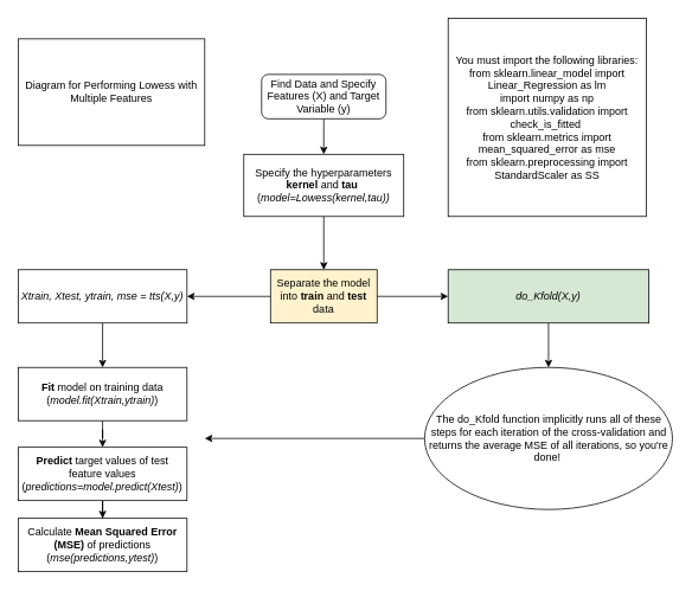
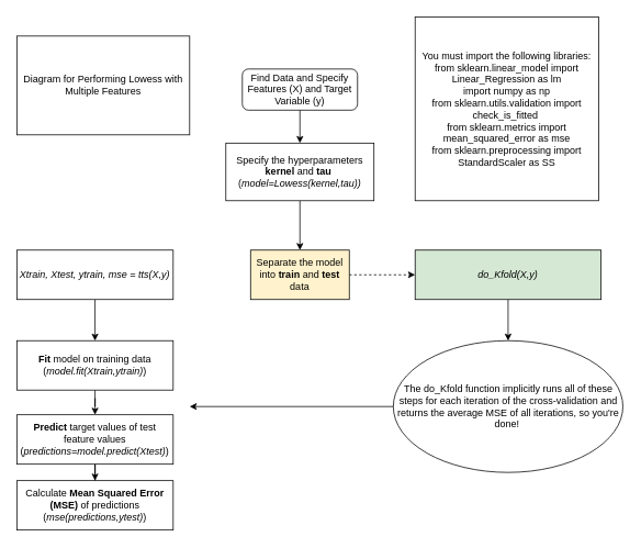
  <mxCell id="0" />
  <mxCell id="1" parent="0" />
  <mxCell id="2" value="" style="edgeStyle=orthogonalEdgeStyle;rounded=0;orthogonalLoop=1;jettySize=auto;html=1;" edge="1" parent="1" source="3" target="6"><mxGeometry relative="1" as="geometry" /></mxCell>
  <mxCell id="3" value="Find Data and Specify Features (X) and Target Variable (y)" style="rounded=1;whiteSpace=wrap;html=1;fontSize=12;glass=0;strokeWidth=1;shadow=0;" parent="1" vertex="1"><mxGeometry x="294" y="83" width="140" height="50" as="geometry" /></mxCell>
  <mxCell id="4" value="Diagram for Performing Lowess with Multiple Features" style="rounded=0;whiteSpace=wrap;html=1;" vertex="1" parent="1"><mxGeometry x="20" y="43" width="210" height="120" as="geometry" /></mxCell>
  <mxCell id="5" value="" style="edgeStyle=orthogonalEdgeStyle;rounded=0;orthogonalLoop=1;jettySize=auto;html=1;" edge="1" parent="1" source="6" target="8"><mxGeometry relative="1" as="geometry" /></mxCell>
  <mxCell id="6" value="Specify the hyperparameters &lt;b&gt;kernel &lt;/b&gt;and &lt;b&gt;tau&lt;/b&gt;&amp;nbsp;&lt;div&gt;(&lt;i&gt;model=Lowess(kernel,tau))&lt;/i&gt;&lt;/div&gt;" style="rounded=0;whiteSpace=wrap;html=1;" vertex="1" parent="1"><mxGeometry x="274" y="173" width="180" height="70" as="geometry" /></mxCell>
- <mxCell id="7" value="" style="edgeStyle=orthogonalEdgeStyle;rounded=0;orthogonalLoop=1;jettySize=auto;html=1;" edge="1" parent="1" source="8" target="12"><mxGeometry relative="1" as="geometry" /></mxCell>
+ <mxCell id="7" value="" style="edgeStyle=orthogonalEdgeStyle;rounded=0;orthogonalLoop=1;jettySize=auto;html=1;dashed=1;" edge="1" parent="1" source="8" target="12"><mxGeometry relative="1" as="geometry" /></mxCell>
  <mxCell id="8" value="Separate the model into &lt;b&gt;train&lt;/b&gt; and&lt;b&gt; test &lt;/b&gt;data" style="rounded=0;whiteSpace=wrap;html=1;fillColor=#fff2cc;" vertex="1" parent="1"><mxGeometry x="304" y="303" width="120" height="60" as="geometry" /></mxCell>
  <mxCell id="9" value="" style="edgeStyle=orthogonalEdgeStyle;rounded=0;orthogonalLoop=1;jettySize=auto;html=1;" edge="1" parent="1" source="10" target="17"><mxGeometry relative="1" as="geometry" /></mxCell>
  <mxCell id="10" value="&lt;b&gt;Fit &lt;/b&gt;model on training data (&lt;i&gt;model.fit(Xtrain,ytrain)&lt;/i&gt;)" style="rounded=0;whiteSpace=wrap;html=1;" vertex="1" parent="1"><mxGeometry x="20" y="413" width="190" height="60" as="geometry" /></mxCell>
  <mxCell id="11" value="" style="edgeStyle=orthogonalEdgeStyle;rounded=0;orthogonalLoop=1;jettySize=auto;html=1;" edge="1" parent="1" source="12" target="20"><mxGeometry relative="1" as="geometry" /></mxCell>
  <mxCell id="12" value="&lt;i&gt;do_Kfold(X,y)&lt;/i&gt;" style="rounded=0;whiteSpace=wrap;html=1;fillColor=#d5e8d4;" vertex="1" parent="1"><mxGeometry x="504" y="303" width="226" height="60" as="geometry" /></mxCell>
- <mxCell id="13" value="" style="edgeStyle=orthogonalEdgeStyle;rounded=0;orthogonalLoop=1;jettySize=auto;html=1;" edge="1" parent="1" source="8" target="15"><mxGeometry relative="1" as="geometry"><mxPoint x="304" y="333" as="sourcePoint" /><mxPoint x="160" y="333" as="targetPoint" /></mxGeometry></mxCell>
  <mxCell id="14" value="" style="edgeStyle=orthogonalEdgeStyle;rounded=0;orthogonalLoop=1;jettySize=auto;html=1;" edge="1" parent="1" source="15" target="10"><mxGeometry relative="1" as="geometry" /></mxCell>
  <mxCell id="15" value="&lt;i&gt;Xtrain, Xtest, ytrain, mse = tts(X,y)&lt;/i&gt;" style="rounded=0;whiteSpace=wrap;html=1;" vertex="1" parent="1"><mxGeometry x="20" y="303" width="190" height="60" as="geometry" /></mxCell>
  <mxCell id="16" value="" style="edgeStyle=orthogonalEdgeStyle;rounded=0;orthogonalLoop=1;jettySize=auto;html=1;" edge="1" parent="1" source="17" target="18"><mxGeometry relative="1" as="geometry" /></mxCell>
  <mxCell id="17" value="&lt;b&gt;Predict &lt;/b&gt;target values of test feature values (&lt;i&gt;predictions=model.predict(Xtest)&lt;/i&gt;)" style="rounded=0;whiteSpace=wrap;html=1;" vertex="1" parent="1"><mxGeometry x="20" y="503" width="190" height="60" as="geometry" /></mxCell>
  <mxCell id="18" value="Calculate &lt;b&gt;Mean Squared Error (MSE)&lt;/b&gt; of predictions (&lt;i&gt;mse(predictions,ytest)&lt;/i&gt;)" style="rounded=0;whiteSpace=wrap;html=1;" vertex="1" parent="1"><mxGeometry x="20" y="583" width="190" height="60" as="geometry" /></mxCell>
  <mxCell id="19" style="edgeStyle=orthogonalEdgeStyle;rounded=0;orthogonalLoop=1;jettySize=auto;html=1;exitX=0;exitY=0.5;exitDx=0;exitDy=0;" edge="1" parent="1" source="20"><mxGeometry relative="1" as="geometry"><mxPoint x="230" y="493" as="targetPoint" /></mxGeometry></mxCell>
  <mxCell id="20" value="The do_Kfold function implicitly runs all of these steps for each iteration of the cross-validation and returns the average MSE of all iterations, so you're done!&amp;nbsp;" style="ellipse;whiteSpace=wrap;html=1;" vertex="1" parent="1"><mxGeometry x="477.5" y="413" width="279" height="160" as="geometry" /></mxCell>
  <mxCell id="21" value="You must import the following libraries:&lt;div&gt;from sklearn.linear_model import Linear_Regression&amp;nbsp;&lt;span style=&quot;background-color: initial;&quot;&gt;as lm&lt;/span&gt;&lt;/div&gt;&lt;div&gt;import numpy as np&lt;/div&gt;&lt;div&gt;from sklearn.utils.validation import check_is_fitted&amp;nbsp;&lt;/div&gt;&lt;div&gt;from sklearn.metrics import mean_squared_error as mse&lt;/div&gt;&lt;div&gt;from sklearn.preprocessing import StandardScaler as SS&lt;/div&gt;" style="whiteSpace=wrap;html=1;aspect=fixed;" vertex="1" parent="1"><mxGeometry x="504" y="20" width="223" height="223" as="geometry" /></mxCell>
